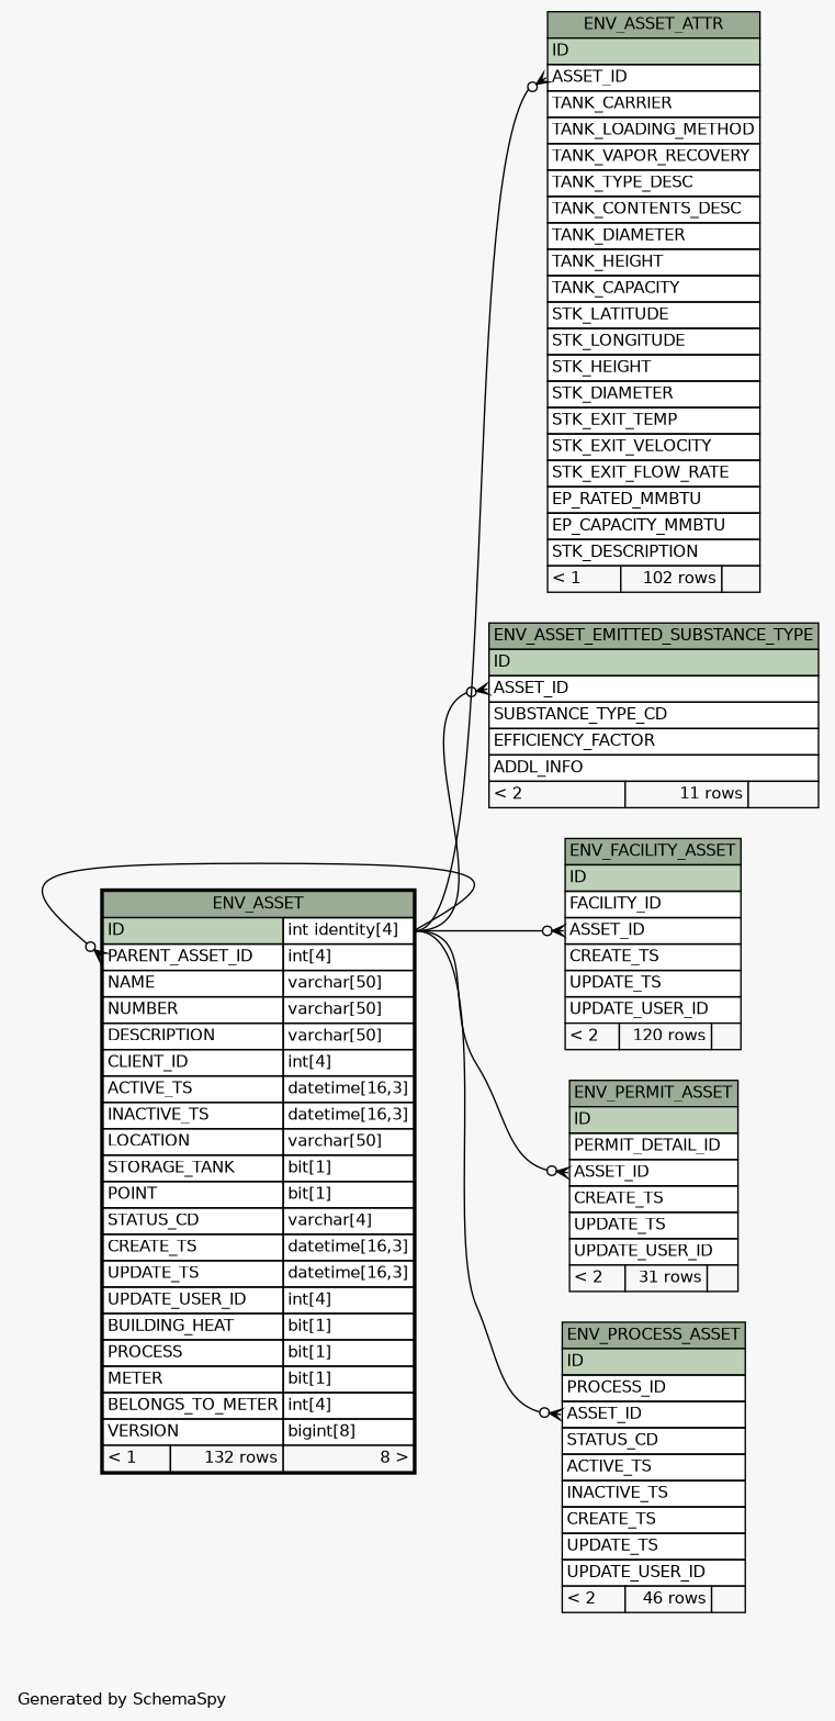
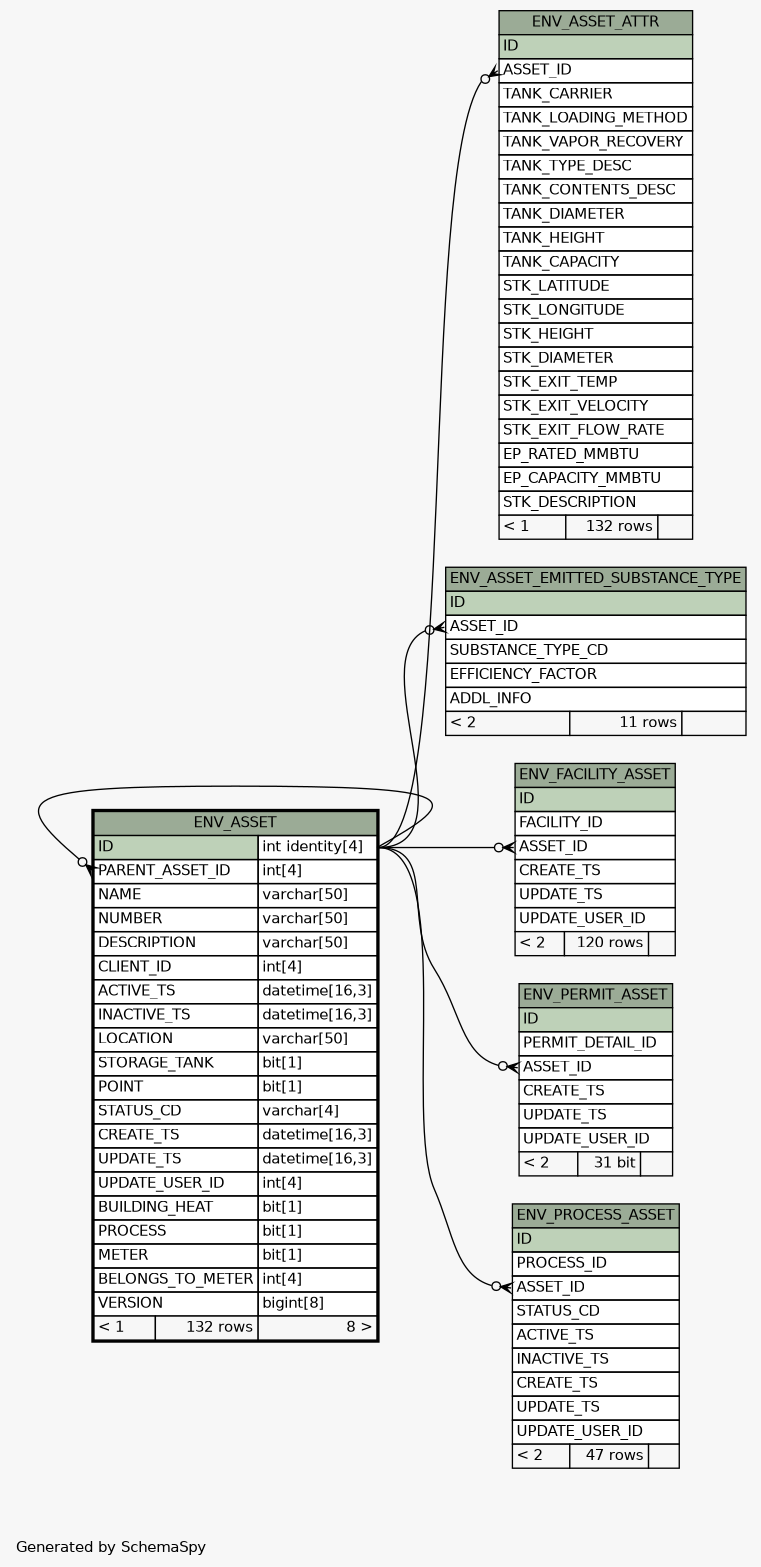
  digraph {
    bgcolor="#f7f7f7"
    fontname=Helvetica
    fontsize=11
    label="\nGenerated by SchemaSpy"
    labeljust=l
    nodesep=0.18
    rankdir=RL
    ranksep=0.46
    node [fontname=Helvetica fontsize=11 shape=plaintext]
    edge [arrowhead=none arrowsize=0.8 arrowtail=crowodot dir=back headport="ID.type:e" tailport="ASSET_ID:w"]
    n1 [label=<     <TABLE BORDER="2" CELLBORDER="1" CELLSPACING="0" BGCOLOR="#ffffff">       <TR><TD COLSPAN="3" BGCOLOR="#9bab96" ALIGN="CENTER">ENV_ASSET</TD></TR>       <TR><TD PORT="ID" COLSPAN="2" BGCOLOR="#bed1b8" ALIGN="LEFT">ID</TD><TD PORT="ID.type" ALIGN="LEFT">int identity[4]</TD></TR>       <TR><TD PORT="PARENT_ASSET_ID" COLSPAN="2" ALIGN="LEFT">PARENT_ASSET_ID</TD><TD PORT="PARENT_ASSET_ID.type" ALIGN="LEFT">int[4]</TD></TR>       <TR><TD PORT="NAME" COLSPAN="2" ALIGN="LEFT">NAME</TD><TD PORT="NAME.type" ALIGN="LEFT">varchar[50]</TD></TR>       <TR><TD PORT="NUMBER" COLSPAN="2" ALIGN="LEFT">NUMBER</TD><TD PORT="NUMBER.type" ALIGN="LEFT">varchar[50]</TD></TR>       <TR><TD PORT="DESCRIPTION" COLSPAN="2" ALIGN="LEFT">DESCRIPTION</TD><TD PORT="DESCRIPTION.type" ALIGN="LEFT">varchar[50]</TD></TR>       <TR><TD PORT="CLIENT_ID" COLSPAN="2" ALIGN="LEFT">CLIENT_ID</TD><TD PORT="CLIENT_ID.type" ALIGN="LEFT">int[4]</TD></TR>       <TR><TD PORT="ACTIVE_TS" COLSPAN="2" ALIGN="LEFT">ACTIVE_TS</TD><TD PORT="ACTIVE_TS.type" ALIGN="LEFT">datetime[16,3]</TD></TR>       <TR><TD PORT="INACTIVE_TS" COLSPAN="2" ALIGN="LEFT">INACTIVE_TS</TD><TD PORT="INACTIVE_TS.type" ALIGN="LEFT">datetime[16,3]</TD></TR>       <TR><TD PORT="LOCATION" COLSPAN="2" ALIGN="LEFT">LOCATION</TD><TD PORT="LOCATION.type" ALIGN="LEFT">varchar[50]</TD></TR>       <TR><TD PORT="STORAGE_TANK" COLSPAN="2" ALIGN="LEFT">STORAGE_TANK</TD><TD PORT="STORAGE_TANK.type" ALIGN="LEFT">bit[1]</TD></TR>       <TR><TD PORT="POINT" COLSPAN="2" ALIGN="LEFT">POINT</TD><TD PORT="POINT.type" ALIGN="LEFT">bit[1]</TD></TR>       <TR><TD PORT="STATUS_CD" COLSPAN="2" ALIGN="LEFT">STATUS_CD</TD><TD PORT="STATUS_CD.type" ALIGN="LEFT">varchar[4]</TD></TR>       <TR><TD PORT="CREATE_TS" COLSPAN="2" ALIGN="LEFT">CREATE_TS</TD><TD PORT="CREATE_TS.type" ALIGN="LEFT">datetime[16,3]</TD></TR>       <TR><TD PORT="UPDATE_TS" COLSPAN="2" ALIGN="LEFT">UPDATE_TS</TD><TD PORT="UPDATE_TS.type" ALIGN="LEFT">datetime[16,3]</TD></TR>       <TR><TD PORT="UPDATE_USER_ID" COLSPAN="2" ALIGN="LEFT">UPDATE_USER_ID</TD><TD PORT="UPDATE_USER_ID.type" ALIGN="LEFT">int[4]</TD></TR>       <TR><TD PORT="BUILDING_HEAT" COLSPAN="2" ALIGN="LEFT">BUILDING_HEAT</TD><TD PORT="BUILDING_HEAT.type" ALIGN="LEFT">bit[1]</TD></TR>       <TR><TD PORT="PROCESS" COLSPAN="2" ALIGN="LEFT">PROCESS</TD><TD PORT="PROCESS.type" ALIGN="LEFT">bit[1]</TD></TR>       <TR><TD PORT="METER" COLSPAN="2" ALIGN="LEFT">METER</TD><TD PORT="METER.type" ALIGN="LEFT">bit[1]</TD></TR>       <TR><TD PORT="BELONGS_TO_METER" COLSPAN="2" ALIGN="LEFT">BELONGS_TO_METER</TD><TD PORT="BELONGS_TO_METER.type" ALIGN="LEFT">int[4]</TD></TR>       <TR><TD PORT="VERSION" COLSPAN="2" ALIGN="LEFT">VERSION</TD><TD PORT="VERSION.type" ALIGN="LEFT">bigint[8]</TD></TR>       <TR><TD ALIGN="LEFT" BGCOLOR="#f7f7f7">&lt; 1</TD><TD ALIGN="RIGHT" BGCOLOR="#f7f7f7">132 rows</TD><TD ALIGN="RIGHT" BGCOLOR="#f7f7f7">8 &gt;</TD></TR>     </TABLE>>]
-   n2 [label=<     <TABLE BORDER="0" CELLBORDER="1" CELLSPACING="0" BGCOLOR="#ffffff">       <TR><TD COLSPAN="3" BGCOLOR="#9bab96" ALIGN="CENTER">ENV_ASSET_ATTR</TD></TR>       <TR><TD PORT="ID" COLSPAN="3" BGCOLOR="#bed1b8" ALIGN="LEFT">ID</TD></TR>       <TR><TD PORT="ASSET_ID" COLSPAN="3" ALIGN="LEFT">ASSET_ID</TD></TR>       <TR><TD PORT="TANK_CARRIER" COLSPAN="3" ALIGN="LEFT">TANK_CARRIER</TD></TR>       <TR><TD PORT="TANK_LOADING_METHOD" COLSPAN="3" ALIGN="LEFT">TANK_LOADING_METHOD</TD></TR>       <TR><TD PORT="TANK_VAPOR_RECOVERY" COLSPAN="3" ALIGN="LEFT">TANK_VAPOR_RECOVERY</TD></TR>       <TR><TD PORT="TANK_TYPE_DESC" COLSPAN="3" ALIGN="LEFT">TANK_TYPE_DESC</TD></TR>       <TR><TD PORT="TANK_CONTENTS_DESC" COLSPAN="3" ALIGN="LEFT">TANK_CONTENTS_DESC</TD></TR>       <TR><TD PORT="TANK_DIAMETER" COLSPAN="3" ALIGN="LEFT">TANK_DIAMETER</TD></TR>       <TR><TD PORT="TANK_HEIGHT" COLSPAN="3" ALIGN="LEFT">TANK_HEIGHT</TD></TR>       <TR><TD PORT="TANK_CAPACITY" COLSPAN="3" ALIGN="LEFT">TANK_CAPACITY</TD></TR>       <TR><TD PORT="STK_LATITUDE" COLSPAN="3" ALIGN="LEFT">STK_LATITUDE</TD></TR>       <TR><TD PORT="STK_LONGITUDE" COLSPAN="3" ALIGN="LEFT">STK_LONGITUDE</TD></TR>       <TR><TD PORT="STK_HEIGHT" COLSPAN="3" ALIGN="LEFT">STK_HEIGHT</TD></TR>       <TR><TD PORT="STK_DIAMETER" COLSPAN="3" ALIGN="LEFT">STK_DIAMETER</TD></TR>       <TR><TD PORT="STK_EXIT_TEMP" COLSPAN="3" ALIGN="LEFT">STK_EXIT_TEMP</TD></TR>       <TR><TD PORT="STK_EXIT_VELOCITY" COLSPAN="3" ALIGN="LEFT">STK_EXIT_VELOCITY</TD></TR>       <TR><TD PORT="STK_EXIT_FLOW_RATE" COLSPAN="3" ALIGN="LEFT">STK_EXIT_FLOW_RATE</TD></TR>       <TR><TD PORT="EP_RATED_MMBTU" COLSPAN="3" ALIGN="LEFT">EP_RATED_MMBTU</TD></TR>       <TR><TD PORT="EP_CAPACITY_MMBTU" COLSPAN="3" ALIGN="LEFT">EP_CAPACITY_MMBTU</TD></TR>       <TR><TD PORT="STK_DESCRIPTION" COLSPAN="3" ALIGN="LEFT">STK_DESCRIPTION</TD></TR>       <TR><TD ALIGN="LEFT" BGCOLOR="#f7f7f7">&lt; 1</TD><TD ALIGN="RIGHT" BGCOLOR="#f7f7f7">102 rows</TD><TD ALIGN="RIGHT" BGCOLOR="#f7f7f7">  </TD></TR>     </TABLE>>]
+   n2 [label=<     <TABLE BORDER="0" CELLBORDER="1" CELLSPACING="0" BGCOLOR="#ffffff">       <TR><TD COLSPAN="3" BGCOLOR="#9bab96" ALIGN="CENTER">ENV_ASSET_ATTR</TD></TR>       <TR><TD PORT="ID" COLSPAN="3" BGCOLOR="#bed1b8" ALIGN="LEFT">ID</TD></TR>       <TR><TD PORT="ASSET_ID" COLSPAN="3" ALIGN="LEFT">ASSET_ID</TD></TR>       <TR><TD PORT="TANK_CARRIER" COLSPAN="3" ALIGN="LEFT">TANK_CARRIER</TD></TR>       <TR><TD PORT="TANK_LOADING_METHOD" COLSPAN="3" ALIGN="LEFT">TANK_LOADING_METHOD</TD></TR>       <TR><TD PORT="TANK_VAPOR_RECOVERY" COLSPAN="3" ALIGN="LEFT">TANK_VAPOR_RECOVERY</TD></TR>       <TR><TD PORT="TANK_TYPE_DESC" COLSPAN="3" ALIGN="LEFT">TANK_TYPE_DESC</TD></TR>       <TR><TD PORT="TANK_CONTENTS_DESC" COLSPAN="3" ALIGN="LEFT">TANK_CONTENTS_DESC</TD></TR>       <TR><TD PORT="TANK_DIAMETER" COLSPAN="3" ALIGN="LEFT">TANK_DIAMETER</TD></TR>       <TR><TD PORT="TANK_HEIGHT" COLSPAN="3" ALIGN="LEFT">TANK_HEIGHT</TD></TR>       <TR><TD PORT="TANK_CAPACITY" COLSPAN="3" ALIGN="LEFT">TANK_CAPACITY</TD></TR>       <TR><TD PORT="STK_LATITUDE" COLSPAN="3" ALIGN="LEFT">STK_LATITUDE</TD></TR>       <TR><TD PORT="STK_LONGITUDE" COLSPAN="3" ALIGN="LEFT">STK_LONGITUDE</TD></TR>       <TR><TD PORT="STK_HEIGHT" COLSPAN="3" ALIGN="LEFT">STK_HEIGHT</TD></TR>       <TR><TD PORT="STK_DIAMETER" COLSPAN="3" ALIGN="LEFT">STK_DIAMETER</TD></TR>       <TR><TD PORT="STK_EXIT_TEMP" COLSPAN="3" ALIGN="LEFT">STK_EXIT_TEMP</TD></TR>       <TR><TD PORT="STK_EXIT_VELOCITY" COLSPAN="3" ALIGN="LEFT">STK_EXIT_VELOCITY</TD></TR>       <TR><TD PORT="STK_EXIT_FLOW_RATE" COLSPAN="3" ALIGN="LEFT">STK_EXIT_FLOW_RATE</TD></TR>       <TR><TD PORT="EP_RATED_MMBTU" COLSPAN="3" ALIGN="LEFT">EP_RATED_MMBTU</TD></TR>       <TR><TD PORT="EP_CAPACITY_MMBTU" COLSPAN="3" ALIGN="LEFT">EP_CAPACITY_MMBTU</TD></TR>       <TR><TD PORT="STK_DESCRIPTION" COLSPAN="3" ALIGN="LEFT">STK_DESCRIPTION</TD></TR>       <TR><TD ALIGN="LEFT" BGCOLOR="#f7f7f7">&lt; 1</TD><TD ALIGN="RIGHT" BGCOLOR="#f7f7f7">132 rows</TD><TD ALIGN="RIGHT" BGCOLOR="#f7f7f7">  </TD></TR>     </TABLE>>]
    n3 [label=<     <TABLE BORDER="0" CELLBORDER="1" CELLSPACING="0" BGCOLOR="#ffffff">       <TR><TD COLSPAN="3" BGCOLOR="#9bab96" ALIGN="CENTER">ENV_ASSET_EMITTED_SUBSTANCE_TYPE</TD></TR>       <TR><TD PORT="ID" COLSPAN="3" BGCOLOR="#bed1b8" ALIGN="LEFT">ID</TD></TR>       <TR><TD PORT="ASSET_ID" COLSPAN="3" ALIGN="LEFT">ASSET_ID</TD></TR>       <TR><TD PORT="SUBSTANCE_TYPE_CD" COLSPAN="3" ALIGN="LEFT">SUBSTANCE_TYPE_CD</TD></TR>       <TR><TD PORT="EFFICIENCY_FACTOR" COLSPAN="3" ALIGN="LEFT">EFFICIENCY_FACTOR</TD></TR>       <TR><TD PORT="ADDL_INFO" COLSPAN="3" ALIGN="LEFT">ADDL_INFO</TD></TR>       <TR><TD ALIGN="LEFT" BGCOLOR="#f7f7f7">&lt; 2</TD><TD ALIGN="RIGHT" BGCOLOR="#f7f7f7">11 rows</TD><TD ALIGN="RIGHT" BGCOLOR="#f7f7f7">  </TD></TR>     </TABLE>>]
    n4 [label=<     <TABLE BORDER="0" CELLBORDER="1" CELLSPACING="0" BGCOLOR="#ffffff">       <TR><TD COLSPAN="3" BGCOLOR="#9bab96" ALIGN="CENTER">ENV_FACILITY_ASSET</TD></TR>       <TR><TD PORT="ID" COLSPAN="3" BGCOLOR="#bed1b8" ALIGN="LEFT">ID</TD></TR>       <TR><TD PORT="FACILITY_ID" COLSPAN="3" ALIGN="LEFT">FACILITY_ID</TD></TR>       <TR><TD PORT="ASSET_ID" COLSPAN="3" ALIGN="LEFT">ASSET_ID</TD></TR>       <TR><TD PORT="CREATE_TS" COLSPAN="3" ALIGN="LEFT">CREATE_TS</TD></TR>       <TR><TD PORT="UPDATE_TS" COLSPAN="3" ALIGN="LEFT">UPDATE_TS</TD></TR>       <TR><TD PORT="UPDATE_USER_ID" COLSPAN="3" ALIGN="LEFT">UPDATE_USER_ID</TD></TR>       <TR><TD ALIGN="LEFT" BGCOLOR="#f7f7f7">&lt; 2</TD><TD ALIGN="RIGHT" BGCOLOR="#f7f7f7">120 rows</TD><TD ALIGN="RIGHT" BGCOLOR="#f7f7f7">  </TD></TR>     </TABLE>>]
-   n5 [label=<     <TABLE BORDER="0" CELLBORDER="1" CELLSPACING="0" BGCOLOR="#ffffff">       <TR><TD COLSPAN="3" BGCOLOR="#9bab96" ALIGN="CENTER">ENV_PERMIT_ASSET</TD></TR>       <TR><TD PORT="ID" COLSPAN="3" BGCOLOR="#bed1b8" ALIGN="LEFT">ID</TD></TR>       <TR><TD PORT="PERMIT_DETAIL_ID" COLSPAN="3" ALIGN="LEFT">PERMIT_DETAIL_ID</TD></TR>       <TR><TD PORT="ASSET_ID" COLSPAN="3" ALIGN="LEFT">ASSET_ID</TD></TR>       <TR><TD PORT="CREATE_TS" COLSPAN="3" ALIGN="LEFT">CREATE_TS</TD></TR>       <TR><TD PORT="UPDATE_TS" COLSPAN="3" ALIGN="LEFT">UPDATE_TS</TD></TR>       <TR><TD PORT="UPDATE_USER_ID" COLSPAN="3" ALIGN="LEFT">UPDATE_USER_ID</TD></TR>       <TR><TD ALIGN="LEFT" BGCOLOR="#f7f7f7">&lt; 2</TD><TD ALIGN="RIGHT" BGCOLOR="#f7f7f7">31 rows</TD><TD ALIGN="RIGHT" BGCOLOR="#f7f7f7">  </TD></TR>     </TABLE>>]
-   n6 [label=<     <TABLE BORDER="0" CELLBORDER="1" CELLSPACING="0" BGCOLOR="#ffffff">       <TR><TD COLSPAN="3" BGCOLOR="#9bab96" ALIGN="CENTER">ENV_PROCESS_ASSET</TD></TR>       <TR><TD PORT="ID" COLSPAN="3" BGCOLOR="#bed1b8" ALIGN="LEFT">ID</TD></TR>       <TR><TD PORT="PROCESS_ID" COLSPAN="3" ALIGN="LEFT">PROCESS_ID</TD></TR>       <TR><TD PORT="ASSET_ID" COLSPAN="3" ALIGN="LEFT">ASSET_ID</TD></TR>       <TR><TD PORT="STATUS_CD" COLSPAN="3" ALIGN="LEFT">STATUS_CD</TD></TR>       <TR><TD PORT="ACTIVE_TS" COLSPAN="3" ALIGN="LEFT">ACTIVE_TS</TD></TR>       <TR><TD PORT="INACTIVE_TS" COLSPAN="3" ALIGN="LEFT">INACTIVE_TS</TD></TR>       <TR><TD PORT="CREATE_TS" COLSPAN="3" ALIGN="LEFT">CREATE_TS</TD></TR>       <TR><TD PORT="UPDATE_TS" COLSPAN="3" ALIGN="LEFT">UPDATE_TS</TD></TR>       <TR><TD PORT="UPDATE_USER_ID" COLSPAN="3" ALIGN="LEFT">UPDATE_USER_ID</TD></TR>       <TR><TD ALIGN="LEFT" BGCOLOR="#f7f7f7">&lt; 2</TD><TD ALIGN="RIGHT" BGCOLOR="#f7f7f7">46 rows</TD><TD ALIGN="RIGHT" BGCOLOR="#f7f7f7">  </TD></TR>     </TABLE>>]
+   n5 [label=<     <TABLE BORDER="0" CELLBORDER="1" CELLSPACING="0" BGCOLOR="#ffffff">       <TR><TD COLSPAN="3" BGCOLOR="#9bab96" ALIGN="CENTER">ENV_PERMIT_ASSET</TD></TR>       <TR><TD PORT="ID" COLSPAN="3" BGCOLOR="#bed1b8" ALIGN="LEFT">ID</TD></TR>       <TR><TD PORT="PERMIT_DETAIL_ID" COLSPAN="3" ALIGN="LEFT">PERMIT_DETAIL_ID</TD></TR>       <TR><TD PORT="ASSET_ID" COLSPAN="3" ALIGN="LEFT">ASSET_ID</TD></TR>       <TR><TD PORT="CREATE_TS" COLSPAN="3" ALIGN="LEFT">CREATE_TS</TD></TR>       <TR><TD PORT="UPDATE_TS" COLSPAN="3" ALIGN="LEFT">UPDATE_TS</TD></TR>       <TR><TD PORT="UPDATE_USER_ID" COLSPAN="3" ALIGN="LEFT">UPDATE_USER_ID</TD></TR>       <TR><TD ALIGN="LEFT" BGCOLOR="#f7f7f7">&lt; 2</TD><TD ALIGN="RIGHT" BGCOLOR="#f7f7f7">31 bit</TD><TD ALIGN="RIGHT" BGCOLOR="#f7f7f7">  </TD></TR>     </TABLE>>]
+   n6 [label=<     <TABLE BORDER="0" CELLBORDER="1" CELLSPACING="0" BGCOLOR="#ffffff">       <TR><TD COLSPAN="3" BGCOLOR="#9bab96" ALIGN="CENTER">ENV_PROCESS_ASSET</TD></TR>       <TR><TD PORT="ID" COLSPAN="3" BGCOLOR="#bed1b8" ALIGN="LEFT">ID</TD></TR>       <TR><TD PORT="PROCESS_ID" COLSPAN="3" ALIGN="LEFT">PROCESS_ID</TD></TR>       <TR><TD PORT="ASSET_ID" COLSPAN="3" ALIGN="LEFT">ASSET_ID</TD></TR>       <TR><TD PORT="STATUS_CD" COLSPAN="3" ALIGN="LEFT">STATUS_CD</TD></TR>       <TR><TD PORT="ACTIVE_TS" COLSPAN="3" ALIGN="LEFT">ACTIVE_TS</TD></TR>       <TR><TD PORT="INACTIVE_TS" COLSPAN="3" ALIGN="LEFT">INACTIVE_TS</TD></TR>       <TR><TD PORT="CREATE_TS" COLSPAN="3" ALIGN="LEFT">CREATE_TS</TD></TR>       <TR><TD PORT="UPDATE_TS" COLSPAN="3" ALIGN="LEFT">UPDATE_TS</TD></TR>       <TR><TD PORT="UPDATE_USER_ID" COLSPAN="3" ALIGN="LEFT">UPDATE_USER_ID</TD></TR>       <TR><TD ALIGN="LEFT" BGCOLOR="#f7f7f7">&lt; 2</TD><TD ALIGN="RIGHT" BGCOLOR="#f7f7f7">47 rows</TD><TD ALIGN="RIGHT" BGCOLOR="#f7f7f7">  </TD></TR>     </TABLE>>]
    n1 -> n1 [tailport="PARENT_ASSET_ID:w"]
    n2 -> n1
    n3 -> n1
    n4 -> n1
    n5 -> n1
    n6 -> n1
  }
